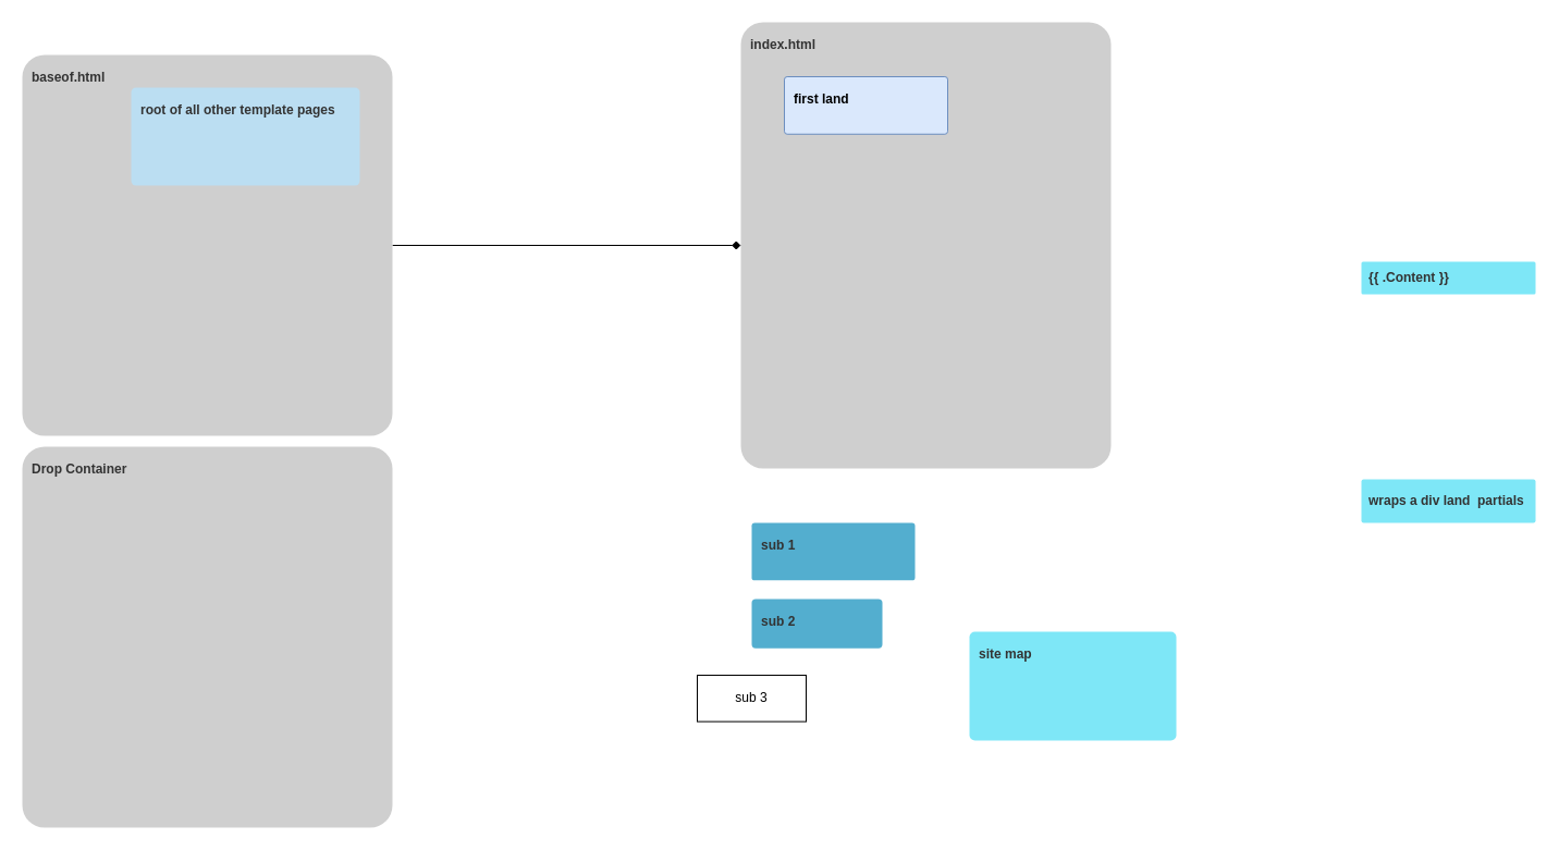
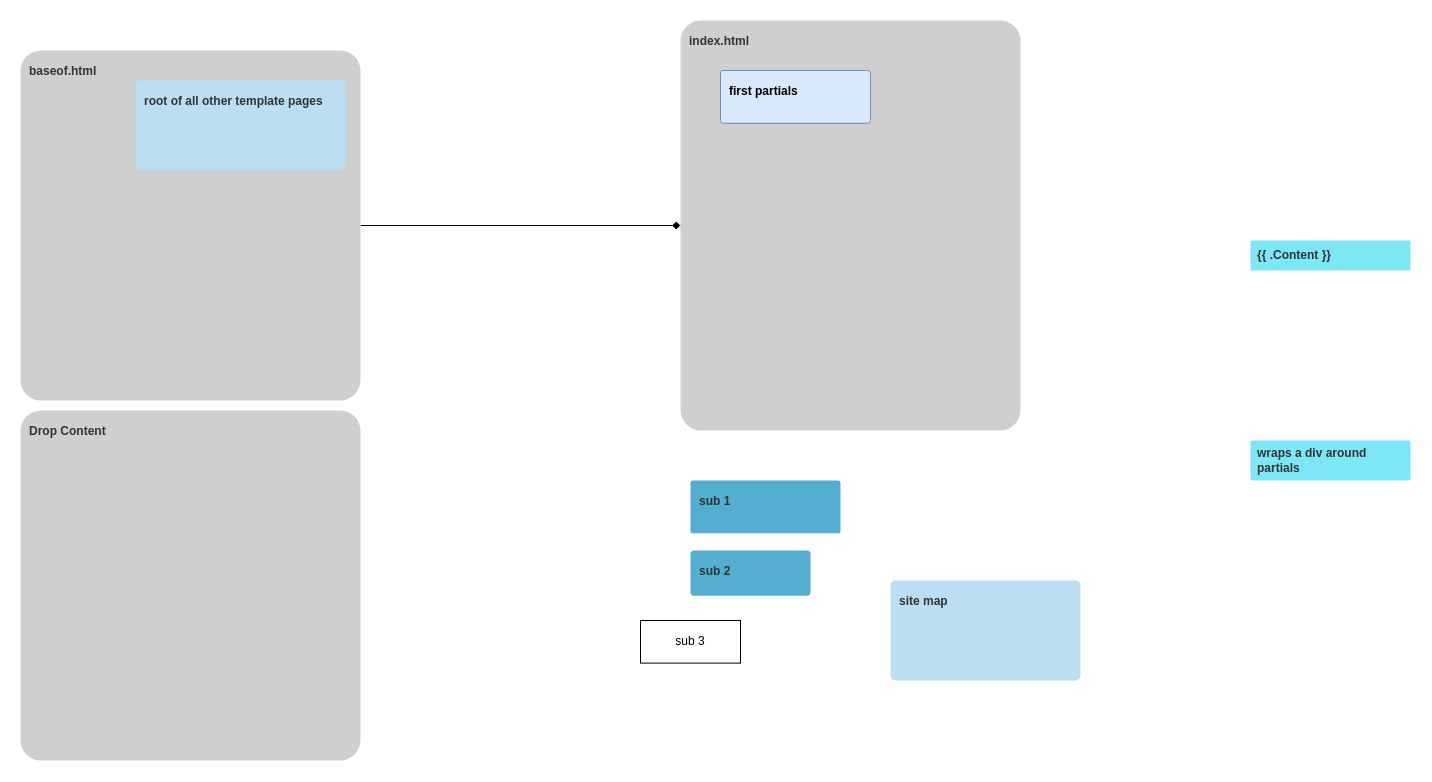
  <mxCell id="0" />
  <mxCell id="1" parent="0" />
  <mxCell id="2" value="index.html" style="rounded=1;whiteSpace=wrap;html=1;fillColor=#CFCFCF;strokeColor=none;fontColor=#333333;fontStyle=1;spacing=9;arcSize=6;align=left;verticalAlign=top;collapsible=1;dropTarget=1;container=1;autosize=0;recursiveResize=0;" parent="1" vertex="1"><mxGeometry x="680" y="20" width="340" height="410" as="geometry"><mxRectangle x="-110" y="430" width="90" height="40" as="alternateBounds" /></mxGeometry></mxCell>
- <mxCell id="3" value="first land" style="rounded=1;whiteSpace=wrap;html=1;strokeColor=#6c8ebf;fontStyle=1;spacing=9;align=left;verticalAlign=top;arcSize=5;fillColor=#dae8fc;" parent="2" vertex="1"><mxGeometry x="40" y="49.997" width="150" height="52.769" as="geometry" /></mxCell>
+ <mxCell id="3" value="first partials" style="rounded=1;whiteSpace=wrap;html=1;strokeColor=#6c8ebf;fontStyle=1;spacing=9;align=left;verticalAlign=top;arcSize=5;fillColor=#dae8fc;" parent="2" vertex="1"><mxGeometry x="40" y="49.997" width="150" height="52.769" as="geometry" /></mxCell>
  <mxCell id="4" style="edgeStyle=orthogonalEdgeStyle;rounded=0;orthogonalLoop=1;jettySize=auto;html=1;endArrow=diamond;" parent="1" source="5" target="2" edge="1"><mxGeometry relative="1" as="geometry" /></mxCell>
  <mxCell id="5" value="baseof.html" style="rounded=1;whiteSpace=wrap;html=1;fillColor=#CFCFCF;strokeColor=none;fontColor=#333333;fontStyle=1;spacing=9;arcSize=6;align=left;verticalAlign=top;collapsible=1;dropTarget=1;container=1;autosize=0;recursiveResize=0;" parent="1" vertex="1"><mxGeometry x="20" y="50" width="340" height="350" as="geometry"><mxRectangle x="-110" y="430" width="90" height="40" as="alternateBounds" /></mxGeometry></mxCell>
- <mxCell id="6" value="root of all other template pages" style="rounded=1;whiteSpace=wrap;html=1;strokeColor=none;fontColor=#333333;fontStyle=1;spacing=9;align=left;verticalAlign=top;arcSize=5;fillColor=#BBDEF2;" parent="5" vertex="1"><mxGeometry x="100" y="30" width="210" height="90" as="geometry" /></mxCell>
- <mxCell id="7" value="site map" style="rounded=1;whiteSpace=wrap;html=1;strokeColor=none;fontColor=#333333;fontStyle=1;spacing=9;align=left;verticalAlign=top;arcSize=5;fillColor=#7EE7F7;" parent="1" vertex="1"><mxGeometry x="890" y="580" width="190" height="100" as="geometry" /></mxCell>
- <mxCell id="8" value="wraps a div land&amp;nbsp; partials" style="rounded=1;whiteSpace=wrap;strokeColor=none;fontColor=#333333;fontStyle=1;spacing=7;align=left;verticalAlign=middle;arcSize=5;fillColor=#7EE7F7;html=1;labelBackgroundColor=none;labelPosition=center;verticalLabelPosition=middle;textDirection=ltr;horizontal=1;" parent="1" vertex="1"><mxGeometry x="1250" y="440" width="160" height="40" as="geometry" /></mxCell>
+ <mxCell id="6" value="root of all other template pages" style="rounded=1;whiteSpace=wrap;html=1;strokeColor=none;fontColor=#333333;fontStyle=1;spacing=9;align=left;verticalAlign=top;arcSize=5;fillColor=#BBDEF2;" parent="5" vertex="1"><mxGeometry x="115" y="30" width="210" height="90" as="geometry" /></mxCell>
+ <mxCell id="7" value="site map" style="rounded=1;whiteSpace=wrap;html=1;strokeColor=none;fontColor=#333333;fontStyle=1;spacing=9;align=left;verticalAlign=top;arcSize=5;fillColor=#bbdef2;" parent="1" vertex="1"><mxGeometry x="890" y="580" width="190" height="100" as="geometry" /></mxCell>
+ <mxCell id="8" value="wraps a div around&amp;nbsp; partials" style="rounded=1;whiteSpace=wrap;strokeColor=none;fontColor=#333333;fontStyle=1;spacing=7;align=left;verticalAlign=middle;arcSize=5;fillColor=#7EE7F7;html=1;labelBackgroundColor=none;labelPosition=center;verticalLabelPosition=middle;textDirection=ltr;horizontal=1;" parent="1" vertex="1"><mxGeometry x="1250" y="440" width="160" height="40" as="geometry" /></mxCell>
  <mxCell id="9" value="{{ .Content }}" style="rounded=1;whiteSpace=wrap;html=1;strokeColor=none;fontColor=#333333;fontStyle=1;spacing=7;align=left;verticalAlign=middle;arcSize=5;fillColor=#7EE7F7;" parent="1" vertex="1"><mxGeometry x="1250" y="240" width="160" height="30" as="geometry" /></mxCell>
- <mxCell id="10" value="Drop Container" style="rounded=1;whiteSpace=wrap;html=1;fillColor=#CFCFCF;strokeColor=none;fontColor=#333333;fontStyle=1;spacing=9;arcSize=6;align=left;verticalAlign=top;collapsible=1;dropTarget=1;container=1;autosize=0;recursiveResize=0;labelBackgroundColor=none;" parent="1" vertex="1"><mxGeometry x="20" y="410" width="340" height="350" as="geometry"><mxRectangle x="-110" y="430" width="90" height="40" as="alternateBounds" /></mxGeometry></mxCell>
+ <mxCell id="10" value="Drop Content" style="rounded=1;whiteSpace=wrap;html=1;fillColor=#CFCFCF;strokeColor=none;fontColor=#333333;fontStyle=1;spacing=9;arcSize=6;align=left;verticalAlign=top;collapsible=1;dropTarget=1;container=1;autosize=0;recursiveResize=0;labelBackgroundColor=none;" parent="1" vertex="1"><mxGeometry x="20" y="410" width="340" height="350" as="geometry"><mxRectangle x="-110" y="430" width="90" height="40" as="alternateBounds" /></mxGeometry></mxCell>
  <mxCell id="11" value="sub 3" style="whiteSpace=wrap;html=1;" parent="1" vertex="1"><mxGeometry x="640" y="619.996" width="100" height="42.609" as="geometry" /></mxCell>
  <mxCell id="12" value="sub 2" style="rounded=1;whiteSpace=wrap;html=1;fillColor=#53AECF;strokeColor=none;fontColor=#333333;fontStyle=1;spacing=9;align=left;verticalAlign=top;arcSize=8;" parent="1" vertex="1"><mxGeometry x="690" y="549.998" width="120" height="45.231" as="geometry" /></mxCell>
  <mxCell id="13" value="sub 1" style="rounded=1;whiteSpace=wrap;html=1;fillColor=#53AECF;strokeColor=none;fontColor=#333333;fontStyle=1;spacing=9;align=left;verticalAlign=top;arcSize=5;" parent="1" vertex="1"><mxGeometry x="690" y="479.997" width="150" height="52.769" as="geometry" /></mxCell>
